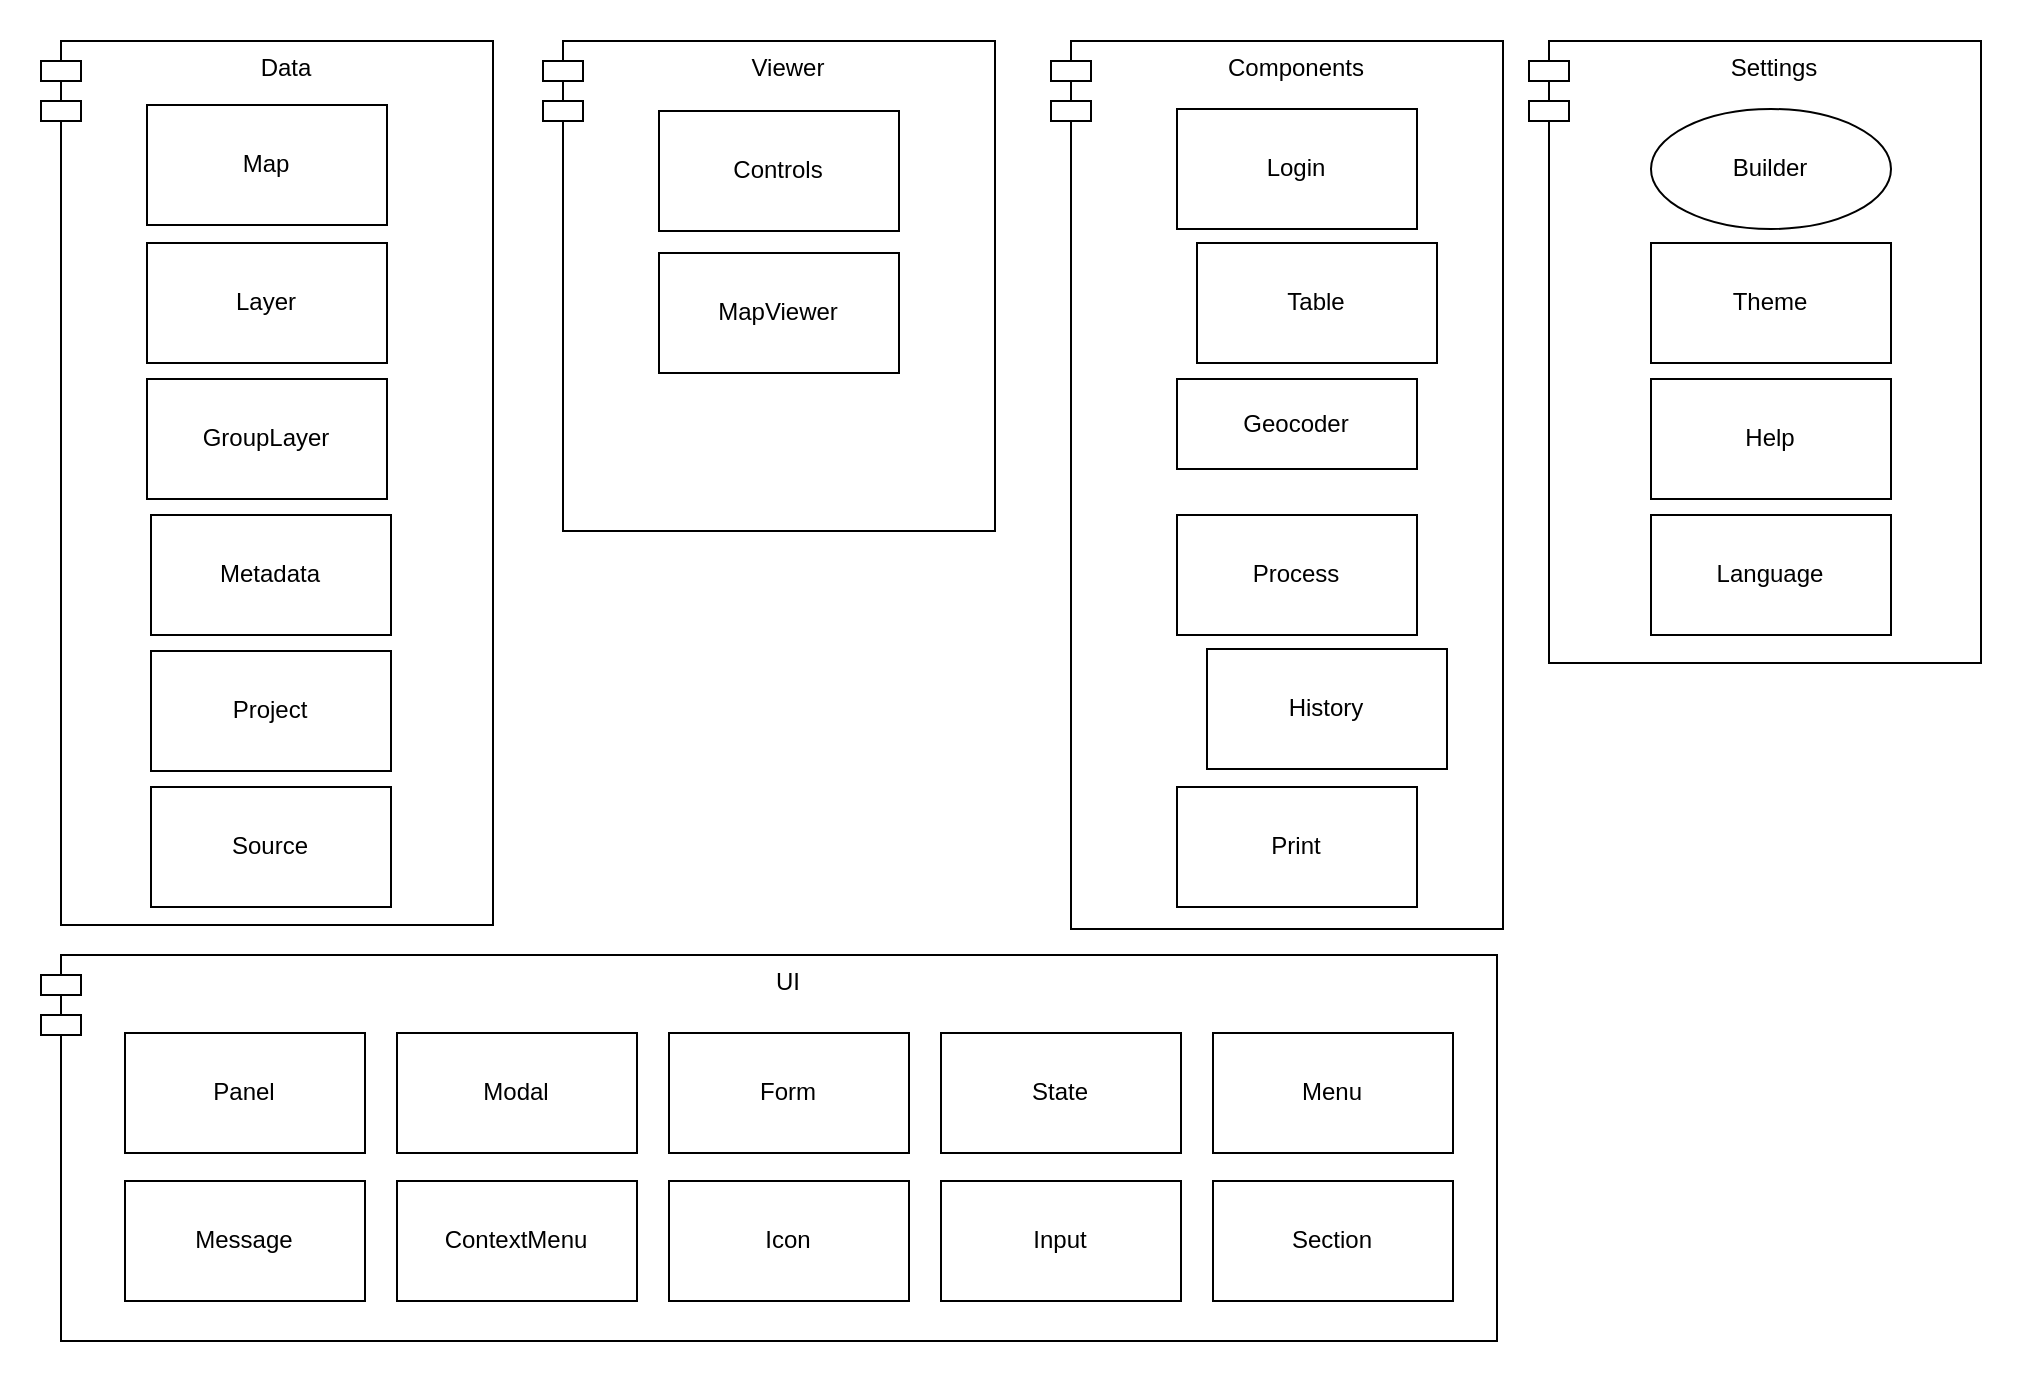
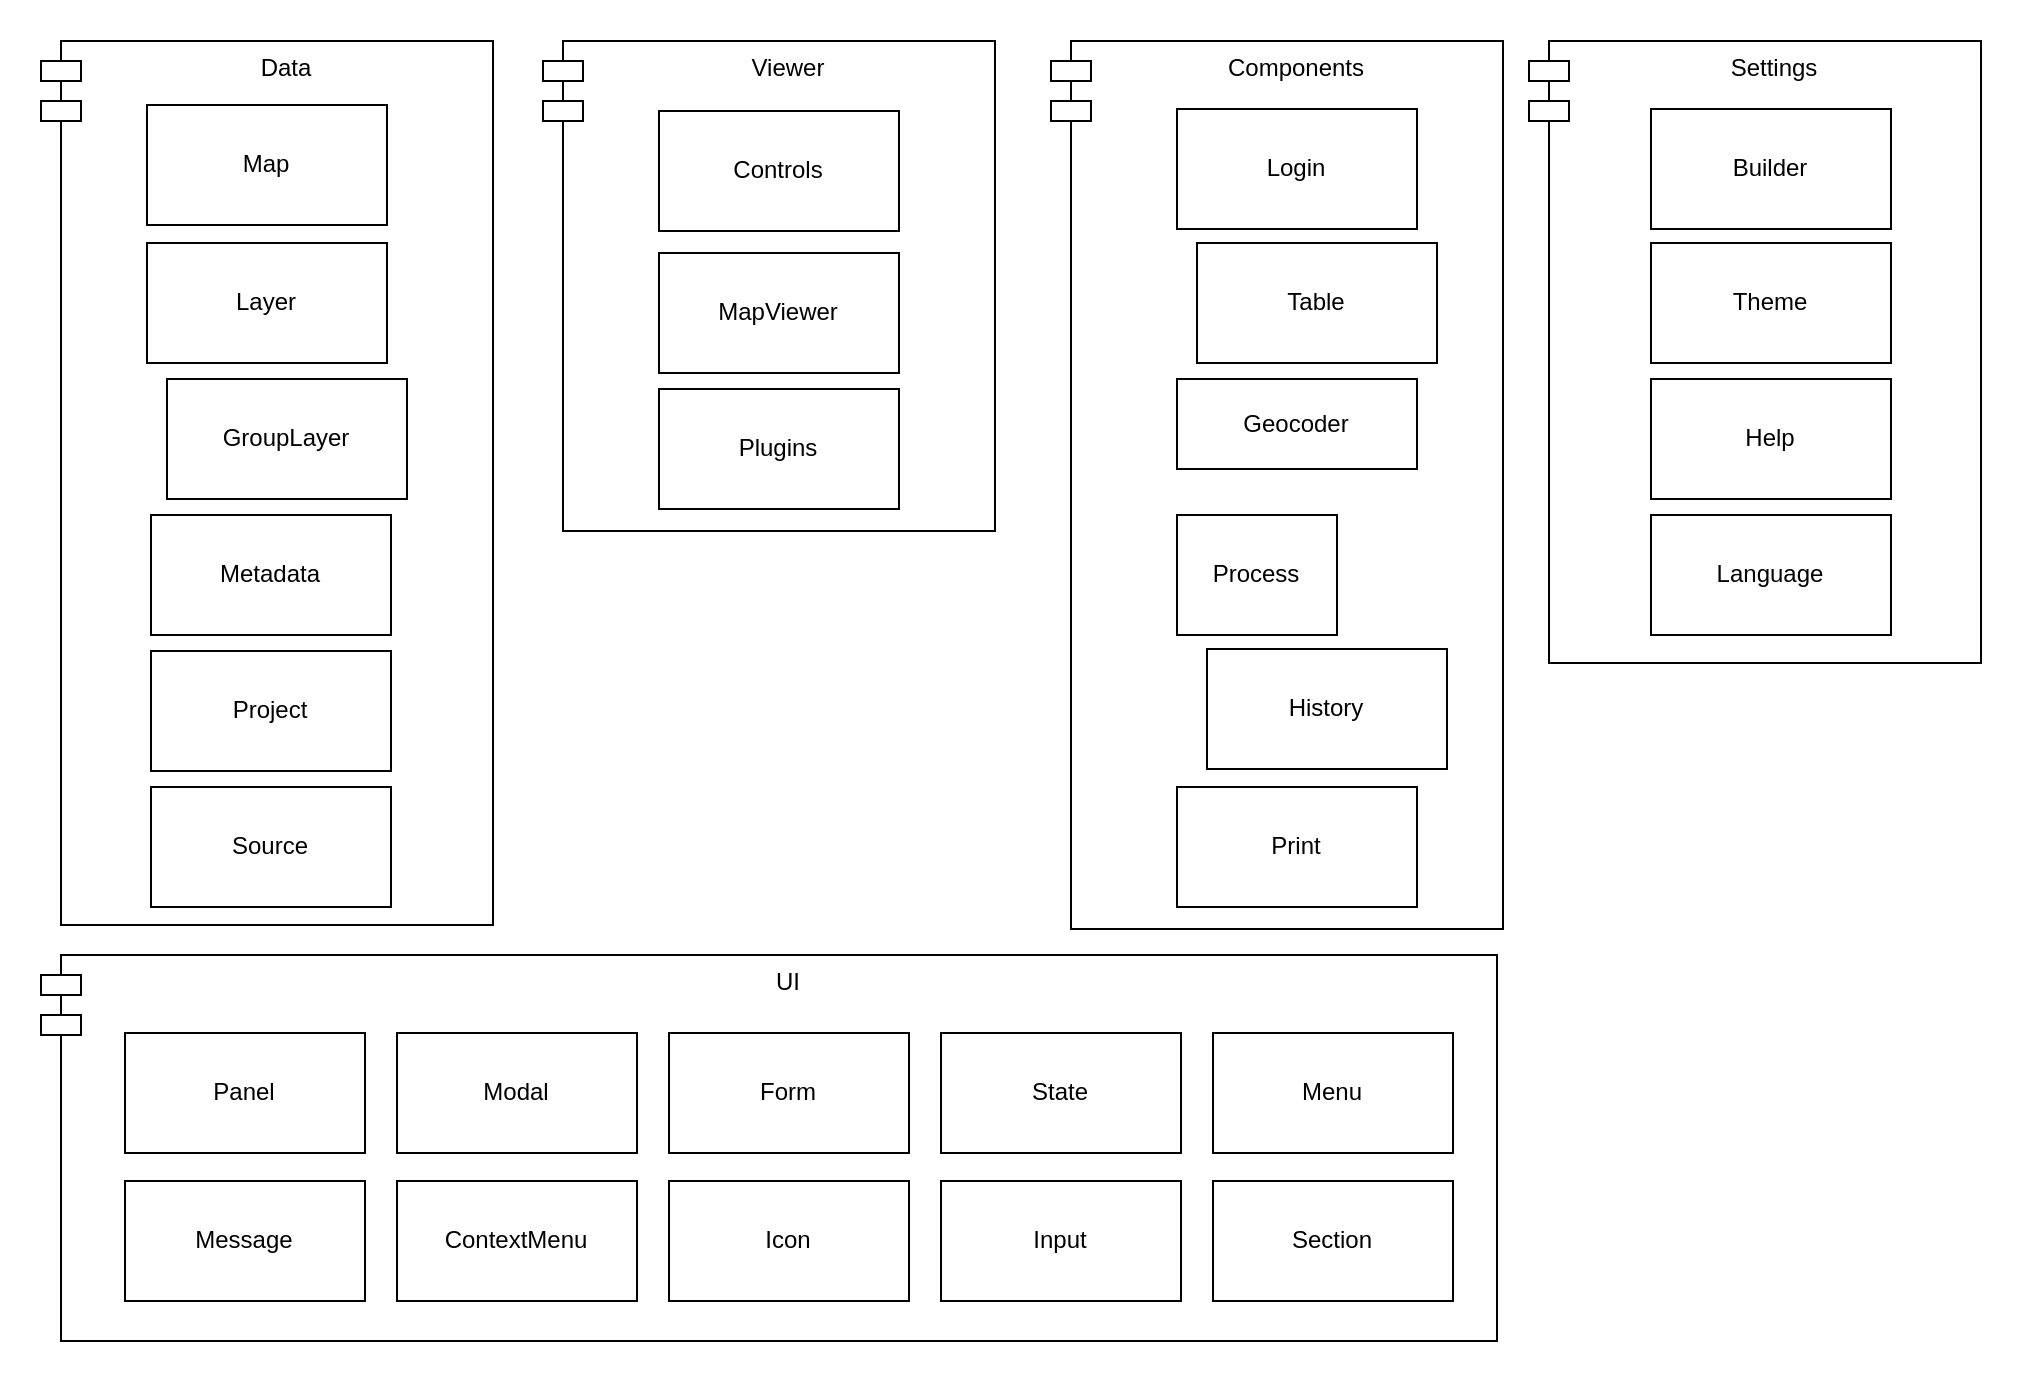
  <mxCell id="0" />
  <mxCell id="1" parent="0" />
  <mxCell id="2" value="UI" style="shape=module;align=left;spacingLeft=20;align=center;verticalAlign=top;" parent="1" vertex="1"><mxGeometry x="20" y="477" width="728" height="193" as="geometry" /></mxCell>
  <mxCell id="3" value="Settings" style="shape=module;align=left;spacingLeft=20;align=center;verticalAlign=top;" parent="1" vertex="1"><mxGeometry x="764" y="20" width="226" height="311" as="geometry" /></mxCell>
  <mxCell id="4" value="Components" style="shape=module;align=left;spacingLeft=20;align=center;verticalAlign=top;" parent="1" vertex="1"><mxGeometry x="525" y="20" width="226" height="444" as="geometry" /></mxCell>
  <mxCell id="5" value="Data" style="shape=module;align=left;spacingLeft=20;align=center;verticalAlign=top;" parent="1" vertex="1"><mxGeometry x="20" y="20" width="226" height="442" as="geometry" /></mxCell>
  <mxCell id="6" value="Login" style="rounded=0;whiteSpace=wrap;html=1;" parent="1" vertex="1"><mxGeometry x="588" y="54" width="120" height="60" as="geometry" /></mxCell>
  <mxCell id="7" value="Help" style="rounded=0;whiteSpace=wrap;html=1;" parent="1" vertex="1"><mxGeometry x="825" y="189" width="120" height="60" as="geometry" /></mxCell>
- <mxCell id="8" value="Process" style="rounded=0;whiteSpace=wrap;html=1;" parent="1" vertex="1"><mxGeometry x="588" y="257" width="120" height="60" as="geometry" /></mxCell>
+ <mxCell id="8" value="Process" style="rounded=0;whiteSpace=wrap;html=1;" parent="1" vertex="1"><mxGeometry x="588" y="257" width="80" height="60" as="geometry" /></mxCell>
  <mxCell id="9" value="Layer" style="rounded=0;whiteSpace=wrap;html=1;" parent="1" vertex="1"><mxGeometry x="73" y="121" width="120" height="60" as="geometry" /></mxCell>
  <mxCell id="10" value="Menu" style="rounded=0;whiteSpace=wrap;html=1;" parent="1" vertex="1"><mxGeometry x="606" y="516" width="120" height="60" as="geometry" /></mxCell>
  <mxCell id="11" value="Map" style="rounded=0;whiteSpace=wrap;html=1;" parent="1" vertex="1"><mxGeometry x="73" y="52" width="120" height="60" as="geometry" /></mxCell>
  <mxCell id="12" value="Table" style="rounded=0;whiteSpace=wrap;html=1;" parent="1" vertex="1"><mxGeometry x="598" y="121" width="120" height="60" as="geometry" /></mxCell>
  <mxCell id="13" value="Geocoder" style="rounded=0;whiteSpace=wrap;html=1;" parent="1" vertex="1"><mxGeometry x="588" y="189" width="120" height="45" as="geometry" /></mxCell>
  <mxCell id="14" value="Print" style="rounded=0;whiteSpace=wrap;html=1;" parent="1" vertex="1"><mxGeometry x="588" y="393" width="120" height="60" as="geometry" /></mxCell>
  <mxCell id="15" value="Project" style="rounded=0;whiteSpace=wrap;html=1;" parent="1" vertex="1"><mxGeometry x="75" y="325" width="120" height="60" as="geometry" /></mxCell>
  <mxCell id="16" value="History" style="rounded=0;whiteSpace=wrap;html=1;" parent="1" vertex="1"><mxGeometry x="603" y="324" width="120" height="60" as="geometry" /></mxCell>
- <mxCell id="17" value="Builder" style="ellipse;whiteSpace=wrap;html=1;" parent="1" vertex="1"><mxGeometry x="825" y="54" width="120" height="60" as="geometry" /></mxCell>
- <mxCell id="18" value="GroupLayer" style="rounded=0;whiteSpace=wrap;html=1;" parent="1" vertex="1"><mxGeometry x="73" y="189" width="120" height="60" as="geometry" /></mxCell>
+ <mxCell id="17" value="Builder" style="rounded=0;whiteSpace=wrap;html=1;" parent="1" vertex="1"><mxGeometry x="825" y="54" width="120" height="60" as="geometry" /></mxCell>
+ <mxCell id="18" value="GroupLayer" style="rounded=0;whiteSpace=wrap;html=1;" parent="1" vertex="1"><mxGeometry x="83" y="189" width="120" height="60" as="geometry" /></mxCell>
  <mxCell id="19" value="Section" style="rounded=0;whiteSpace=wrap;html=1;" parent="1" vertex="1"><mxGeometry x="606" y="590" width="120" height="60" as="geometry" /></mxCell>
  <mxCell id="20" value="Metadata" style="rounded=0;whiteSpace=wrap;html=1;" parent="1" vertex="1"><mxGeometry x="75" y="257" width="120" height="60" as="geometry" /></mxCell>
  <mxCell id="21" value="Language" style="rounded=0;whiteSpace=wrap;html=1;" parent="1" vertex="1"><mxGeometry x="825" y="257" width="120" height="60" as="geometry" /></mxCell>
  <mxCell id="22" value="Theme" style="rounded=0;whiteSpace=wrap;html=1;" parent="1" vertex="1"><mxGeometry x="825" y="121" width="120" height="60" as="geometry" /></mxCell>
  <mxCell id="23" value="State" style="rounded=0;whiteSpace=wrap;html=1;" parent="1" vertex="1"><mxGeometry x="470" y="516" width="120" height="60" as="geometry" /></mxCell>
  <mxCell id="24" value="Panel" style="rounded=0;whiteSpace=wrap;html=1;" parent="1" vertex="1"><mxGeometry x="62" y="516" width="120" height="60" as="geometry" /></mxCell>
  <mxCell id="25" value="Modal" style="rounded=0;whiteSpace=wrap;html=1;" parent="1" vertex="1"><mxGeometry x="198" y="516" width="120" height="60" as="geometry" /></mxCell>
  <mxCell id="26" value="Form" style="rounded=0;whiteSpace=wrap;html=1;" parent="1" vertex="1"><mxGeometry x="334" y="516" width="120" height="60" as="geometry" /></mxCell>
  <mxCell id="27" value="Message" style="rounded=0;whiteSpace=wrap;html=1;" parent="1" vertex="1"><mxGeometry x="62" y="590" width="120" height="60" as="geometry" /></mxCell>
  <mxCell id="28" value="ContextMenu" style="rounded=0;whiteSpace=wrap;html=1;" parent="1" vertex="1"><mxGeometry x="198" y="590" width="120" height="60" as="geometry" /></mxCell>
  <mxCell id="29" value="Icon" style="rounded=0;whiteSpace=wrap;html=1;" parent="1" vertex="1"><mxGeometry x="334" y="590" width="120" height="60" as="geometry" /></mxCell>
  <mxCell id="30" value="Input" style="rounded=0;whiteSpace=wrap;html=1;" parent="1" vertex="1"><mxGeometry x="470" y="590" width="120" height="60" as="geometry" /></mxCell>
  <mxCell id="31" value="" style="group" parent="1" vertex="1" connectable="0"><mxGeometry x="271" y="20" width="226" height="245" as="geometry" /></mxCell>
  <mxCell id="32" value="Viewer" style="shape=module;align=left;spacingLeft=20;align=center;verticalAlign=top;" parent="31" vertex="1"><mxGeometry width="226" height="245" as="geometry" /></mxCell>
  <mxCell id="33" value="Controls" style="rounded=0;whiteSpace=wrap;html=1;" parent="31" vertex="1"><mxGeometry x="58" y="35" width="120" height="60" as="geometry" /></mxCell>
  <mxCell id="34" value="MapViewer" style="rounded=0;whiteSpace=wrap;html=1;" parent="31" vertex="1"><mxGeometry x="58" y="106" width="120" height="60" as="geometry" /></mxCell>
+ <mxCell id="35" value="Plugins" style="rounded=0;whiteSpace=wrap;html=1;" parent="31" vertex="1"><mxGeometry x="58" y="174" width="120" height="60" as="geometry" /></mxCell>
  <mxCell id="36" value="Source" style="rounded=0;whiteSpace=wrap;html=1;" vertex="1" parent="1"><mxGeometry x="75" y="393" width="120" height="60" as="geometry" /></mxCell>
